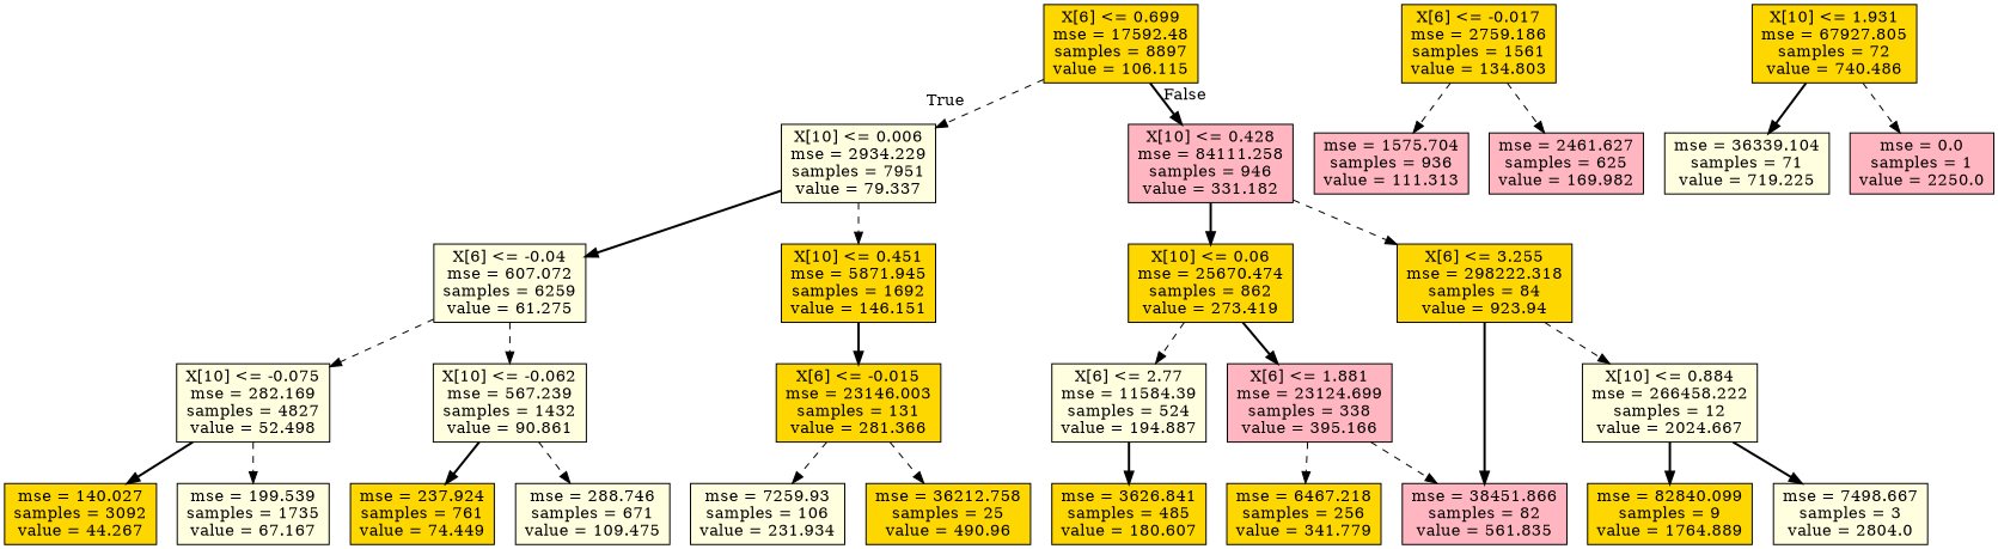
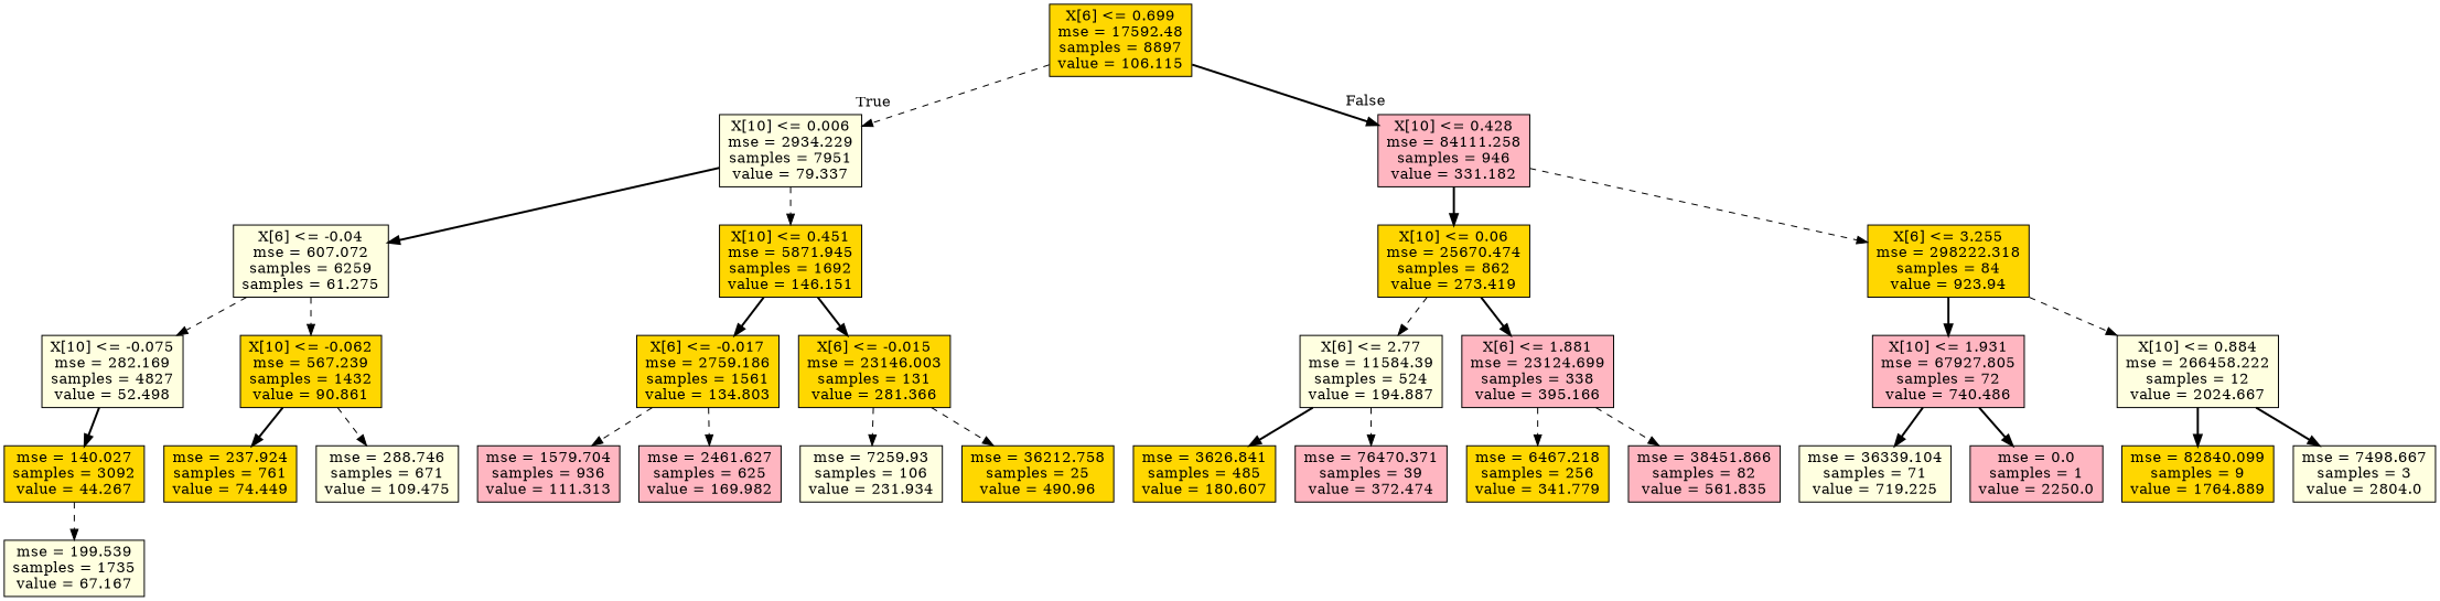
  digraph {
    node [fillcolor=gold shape=box style=filled]
    edge [style=dashed]
    n1 [label="X[6] <= 0.699\nmse = 17592.48\nsamples = 8897\nvalue = 106.115"]
    n2 [fillcolor=lightyellow label="X[10] <= 0.006\nmse = 2934.229\nsamples = 7951\nvalue = 79.337"]
    n3 [fillcolor=lightpink label="X[10] <= 0.428\nmse = 84111.258\nsamples = 946\nvalue = 331.182"]
-   n4 [fillcolor=lightyellow label="X[6] <= -0.04\nmse = 607.072\nsamples = 6259\nvalue = 61.275"]
+   n4 [fillcolor=lightyellow label="X[6] <= -0.04\nmse = 607.072\nsamples = 6259\nsamples = 61.275"]
    n5 [label="X[10] <= 0.451\nmse = 5871.945\nsamples = 1692\nvalue = 146.151"]
    n6 [label="X[10] <= 0.06\nmse = 25670.474\nsamples = 862\nvalue = 273.419"]
    n7 [label="X[6] <= 3.255\nmse = 298222.318\nsamples = 84\nvalue = 923.94"]
    n8 [fillcolor=lightyellow label="X[10] <= -0.075\nmse = 282.169\nsamples = 4827\nvalue = 52.498"]
-   n9 [fillcolor=lightyellow label="X[10] <= -0.062\nmse = 567.239\nsamples = 1432\nvalue = 90.861"]
+   n9 [label="X[10] <= -0.062\nmse = 567.239\nsamples = 1432\nvalue = 90.861"]
    n10 [label="X[6] <= -0.017\nmse = 2759.186\nsamples = 1561\nvalue = 134.803"]
    n11 [label="X[6] <= -0.015\nmse = 23146.003\nsamples = 131\nvalue = 281.366"]
    n12 [label="mse = 140.027\nsamples = 3092\nvalue = 44.267"]
    n13 [fillcolor=lightyellow label="mse = 199.539\nsamples = 1735\nvalue = 67.167"]
    n14 [label="mse = 237.924\nsamples = 761\nvalue = 74.449"]
    n15 [fillcolor=lightyellow label="mse = 288.746\nsamples = 671\nvalue = 109.475"]
-   n16 [fillcolor=lightpink label="mse = 1575.704\nsamples = 936\nvalue = 111.313"]
+   n16 [fillcolor=lightpink label="mse = 1579.704\nsamples = 936\nvalue = 111.313"]
    n17 [fillcolor=lightpink label="mse = 2461.627\nsamples = 625\nvalue = 169.982"]
    n18 [fillcolor=lightyellow label="mse = 7259.93\nsamples = 106\nvalue = 231.934"]
    n19 [label="mse = 36212.758\nsamples = 25\nvalue = 490.96"]
    n20 [fillcolor=lightyellow label="X[6] <= 2.77\nmse = 11584.39\nsamples = 524\nvalue = 194.887"]
    n21 [fillcolor=lightpink label="X[6] <= 1.881\nmse = 23124.699\nsamples = 338\nvalue = 395.166"]
-   n22 [label="X[10] <= 1.931\nmse = 67927.805\nsamples = 72\nvalue = 740.486"]
+   n22 [fillcolor=lightpink label="X[10] <= 1.931\nmse = 67927.805\nsamples = 72\nvalue = 740.486"]
    n23 [fillcolor=lightyellow label="X[10] <= 0.884\nmse = 266458.222\nsamples = 12\nvalue = 2024.667"]
    n24 [label="mse = 3626.841\nsamples = 485\nvalue = 180.607"]
+   n25 [fillcolor=lightpink label="mse = 76470.371\nsamples = 39\nvalue = 372.474"]
    n26 [label="mse = 6467.218\nsamples = 256\nvalue = 341.779"]
    n27 [fillcolor=lightpink label="mse = 38451.866\nsamples = 82\nvalue = 561.835"]
    n28 [fillcolor=lightyellow label="mse = 36339.104\nsamples = 71\nvalue = 719.225"]
    n29 [fillcolor=lightpink label="mse = 0.0\nsamples = 1\nvalue = 2250.0"]
    n30 [label="mse = 82840.099\nsamples = 9\nvalue = 1764.889"]
    n31 [fillcolor=lightyellow label="mse = 7498.667\nsamples = 3\nvalue = 2804.0"]
    n1 -> n2 [headlabel=True labelangle=45 labeldistance=2.5]
    n1 -> n3 [headlabel=False labelangle=-45 labeldistance=2.5 style=bold]
    n2 -> n4 [style=bold]
    n2 -> n5
    n3 -> n6 [style=bold]
    n3 -> n7
    n4 -> n8
    n4 -> n9
+   n5 -> n10 [style=bold]
    n5 -> n11 [style=bold]
    n6 -> n20
    n6 -> n21 [style=bold]
-   n7 -> n27 [style=bold]
+   n7 -> n22 [style=bold]
    n7 -> n23
    n8 -> n12 [style=bold]
-   n8 -> n13
+   n12 -> n13
    n9 -> n14 [style=bold]
    n9 -> n15
    n10 -> n16
    n10 -> n17
    n11 -> n18
    n11 -> n19
    n20 -> n24 [style=bold]
+   n20 -> n25
    n21 -> n26
    n21 -> n27
    n22 -> n28 [style=bold]
-   n22 -> n29
+   n22 -> n29 [style=bold]
    n23 -> n30 [style=bold]
    n23 -> n31 [style=bold]
  }
